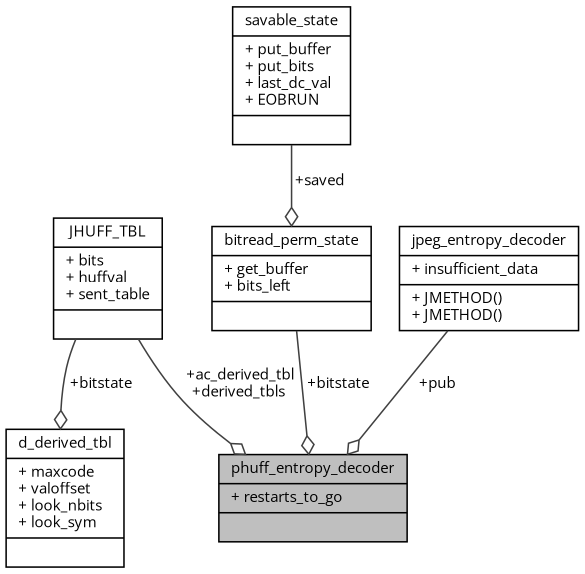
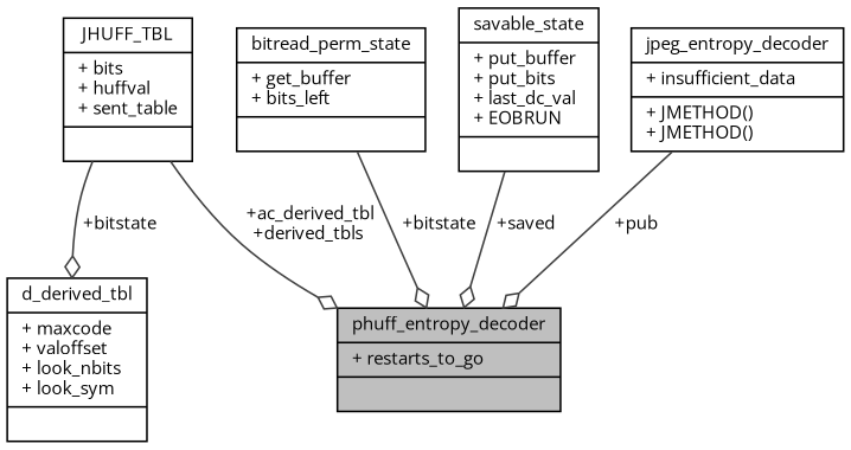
  digraph {
    fontname="Open Sans"
    node [color=black fillcolor=white fontname="Open Sans" fontsize=10 shape=record style=filled]
    edge [arrowhead=odiamond color=grey25 fontname="Open Sans" fontsize=10 labelfontname=Helvetica labelfontsize=10 style=solid]
    n1 [fillcolor=grey75 fontcolor=black height=0.2 label="{phuff_entropy_decoder\n|+ restarts_to_go\l|}" width=0.4]
    n2 [height=0.2 label="{d_derived_tbl\n|+ maxcode\l+ valoffset\l+ look_nbits\l+ look_sym\l|}" width=0.4]
    n3 [height=0.2 label="{JHUFF_TBL\n|+ bits\l+ huffval\l+ sent_table\l|}" width=0.4]
    n4 [height=0.2 label="{bitread_perm_state\n|+ get_buffer\l+ bits_left\l|}" width=0.4]
    n5 [height=0.2 label="{savable_state\n|+ put_buffer\l+ put_bits\l+ last_dc_val\l+ EOBRUN\l|}" width=0.4]
    n6 [height=0.2 label="{jpeg_entropy_decoder\n|+ insufficient_data\l|+ JMETHOD()\l+ JMETHOD()\l}" width=0.4]
    n3 -> n1 [label=" +ac_derived_tbl\n+derived_tbls"]
    n3 -> n2 [label=" +bitstate"]
    n4 -> n1 [label=" +bitstate"]
-   n5 -> n4 [label=" +saved"]
+   n5 -> n1 [label=" +saved"]
    n6 -> n1 [label=" +pub"]
  }
